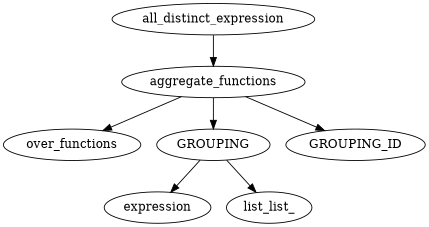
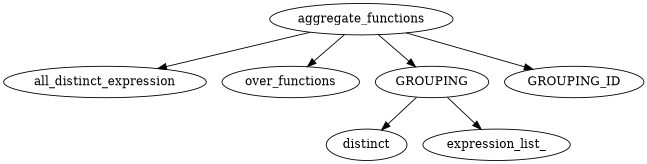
  digraph {
    aggregate_functions
    all_distinct_expression
    n3 [label=over_functions]
    GROUPING
    GROUPING_ID
-   expression
-   expression_list_ [label=list_list_]
-   all_distinct_expression -> aggregate_functions
+   expression [label=distinct]
+   expression_list_
+   aggregate_functions -> all_distinct_expression
    aggregate_functions -> n3
    aggregate_functions -> GROUPING
    aggregate_functions -> GROUPING_ID
    GROUPING -> expression
    GROUPING -> expression_list_
  }
